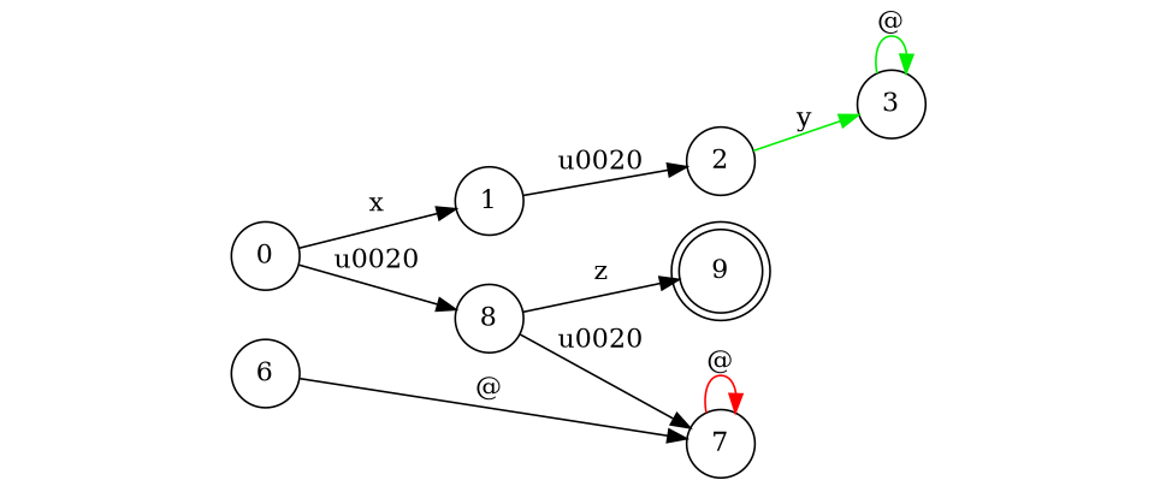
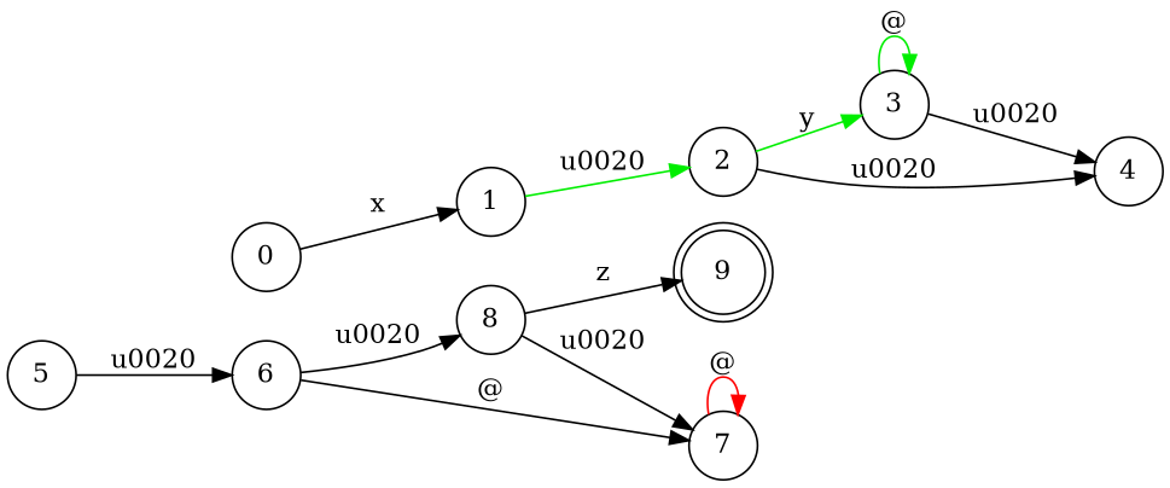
  digraph {
    rankdir=LR
    node [shape=circle]
    0
    1
    2
    3
+   4
+   5
    6
    7
    8
    9 [shape=doublecircle]
    0 -> 1 [label=x]
-   1 -> 2 [label="\u0020"]
+   1 -> 2 [label="\u0020" color=green2]
    2 -> 3 [color=green2 label=y]
+   2 -> 4 [label="\u0020"]
    3 -> 3 [color=green2 label="@"]
+   3 -> 4 [label="\u0020"]
+   5 -> 6 [label="\u0020"]
    6 -> 7 [color=black label="@"]
-   0 -> 8 [label="\u0020"]
+   6 -> 8 [label="\u0020"]
    7 -> 7 [color=red label="@"]
    8 -> 7 [label="\u0020"]
    8 -> 9 [label=z]
  }
